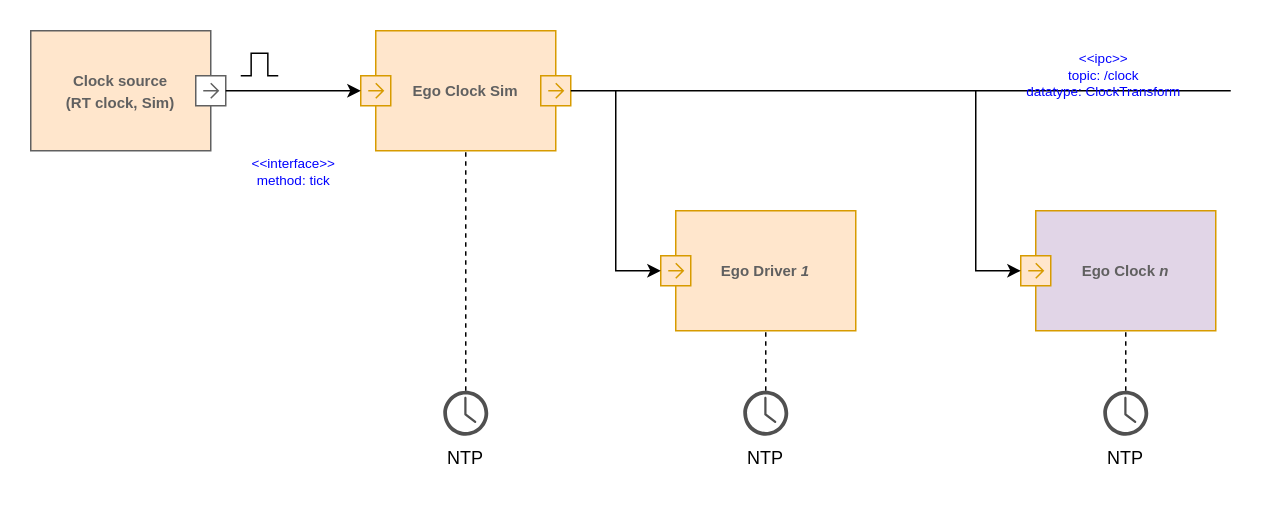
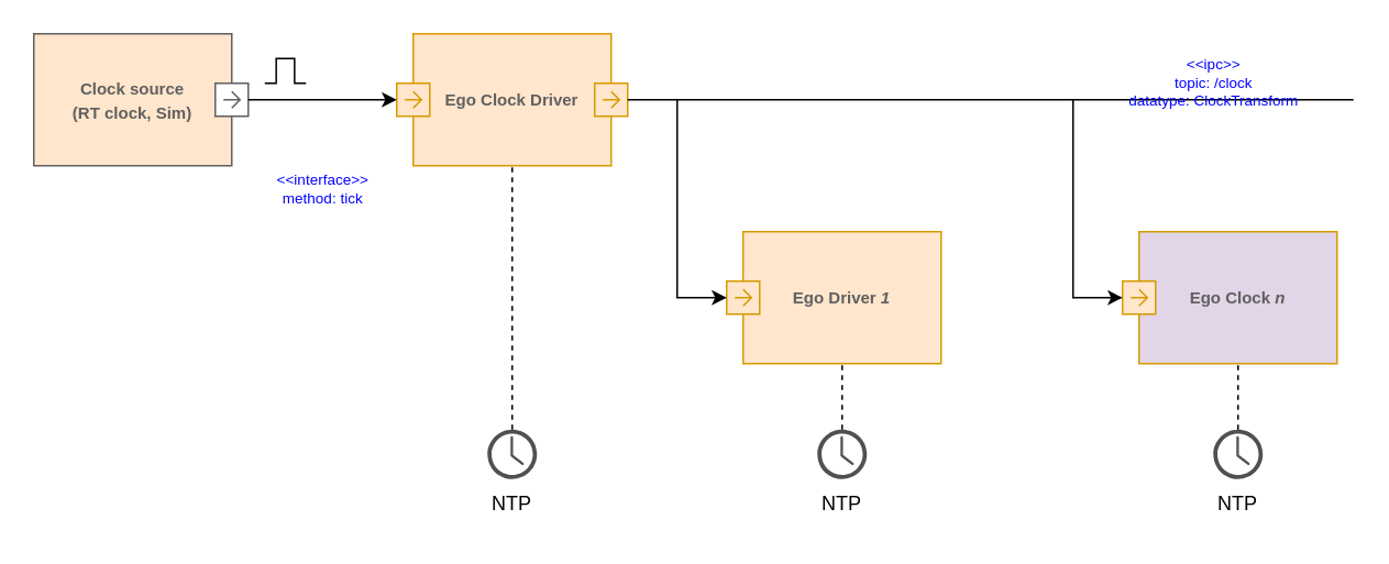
  <mxCell id="0" />
  <mxCell id="1" parent="0" />
  <mxCell id="2" value="" style="sketch=0;pointerEvents=1;shadow=0;dashed=0;html=1;strokeColor=none;fillColor=#505050;labelPosition=center;verticalLabelPosition=bottom;verticalAlign=top;outlineConnect=0;align=center;shape=mxgraph.office.concepts.clock;" vertex="1" parent="1"><mxGeometry x="295" y="260" width="30" height="30" as="geometry" /></mxCell>
- <mxCell id="3" value="&lt;font color=&quot;#606060&quot;&gt;&lt;span style=&quot;font-size: 10px;&quot;&gt;&lt;b&gt;Ego Clock Sim&lt;/b&gt;&lt;/span&gt;&lt;/font&gt;" style="rounded=0;whiteSpace=wrap;html=1;strokeColor=#d79b00;fillColor=#ffe6cc;" vertex="1" parent="1"><mxGeometry x="250" y="20" width="120" height="80" as="geometry" /></mxCell>
+ <mxCell id="3" value="&lt;font color=&quot;#606060&quot;&gt;&lt;span style=&quot;font-size: 10px;&quot;&gt;&lt;b&gt;Ego Clock Driver&lt;/b&gt;&lt;/span&gt;&lt;/font&gt;" style="rounded=0;whiteSpace=wrap;html=1;strokeColor=#d79b00;fillColor=#ffe6cc;" vertex="1" parent="1"><mxGeometry x="250" y="20" width="120" height="80" as="geometry" /></mxCell>
  <mxCell id="4" value="" style="html=1;shape=mxgraph.sysml.port;sysMLPortType=flowN;rotation=90;strokeColor=#d79b00;fillColor=#ffe6cc;" vertex="1" parent="1"><mxGeometry x="240" y="50" width="20" height="20" as="geometry" /></mxCell>
  <mxCell id="5" value="" style="html=1;shape=mxgraph.sysml.port;sysMLPortType=flowN;rotation=90;strokeColor=#d79b00;fillColor=#ffe6cc;" vertex="1" parent="1"><mxGeometry x="360" y="50" width="20" height="20" as="geometry" /></mxCell>
  <mxCell id="6" value="&lt;font color=&quot;#606060&quot;&gt;&lt;span style=&quot;font-size: 10px;&quot;&gt;&lt;b&gt;Ego Driver &lt;/b&gt;&lt;i style=&quot;&quot;&gt;&lt;b&gt;1&lt;/b&gt;&lt;/i&gt;&lt;/span&gt;&lt;/font&gt;" style="rounded=0;whiteSpace=wrap;html=1;strokeColor=#d79b00;fillColor=#ffe6cc;" vertex="1" parent="1"><mxGeometry x="450" y="140" width="120" height="80" as="geometry" /></mxCell>
  <mxCell id="7" value="" style="html=1;shape=mxgraph.sysml.port;sysMLPortType=flowN;rotation=90;strokeColor=#d79b00;fillColor=#ffe6cc;" vertex="1" parent="1"><mxGeometry x="440" y="170" width="20" height="20" as="geometry" /></mxCell>
  <mxCell id="8" value="" style="endArrow=none;html=1;rounded=0;exitX=0.5;exitY=0;exitDx=0;exitDy=0;exitPerimeter=0;" edge="1" parent="1" source="5"><mxGeometry width="50" height="50" relative="1" as="geometry"><mxPoint x="600" y="-30" as="sourcePoint" /><mxPoint x="820" y="60" as="targetPoint" /></mxGeometry></mxCell>
  <mxCell id="9" value="&lt;font&gt;&amp;lt;&amp;lt;ipc&amp;gt;&amp;gt;&lt;/font&gt;&lt;div&gt;&lt;font&gt;topic: /clock&lt;/font&gt;&lt;/div&gt;&lt;div&gt;&lt;font&gt;datatype: ClockTransform&lt;/font&gt;&lt;/div&gt;" style="text;html=1;align=center;verticalAlign=middle;resizable=0;points=[];autosize=1;strokeColor=none;fillColor=none;fontSize=9;fontColor=#0000FF;" vertex="1" parent="1"><mxGeometry x="670" y="25" width="130" height="50" as="geometry" /></mxCell>
  <mxCell id="10" value="" style="endArrow=classic;html=1;rounded=0;entryX=0.5;entryY=1;entryDx=0;entryDy=0;entryPerimeter=0;" edge="1" parent="1" target="7"><mxGeometry width="50" height="50" relative="1" as="geometry"><mxPoint x="410" y="60" as="sourcePoint" /><mxPoint x="650" y="-80" as="targetPoint" /><Array as="points"><mxPoint x="410" y="180" /></Array></mxGeometry></mxCell>
  <mxCell id="11" value="" style="sketch=0;pointerEvents=1;shadow=0;dashed=0;html=1;strokeColor=none;fillColor=#505050;labelPosition=center;verticalLabelPosition=bottom;verticalAlign=top;outlineConnect=0;align=center;shape=mxgraph.office.concepts.clock;" vertex="1" parent="1"><mxGeometry x="495" y="260" width="30" height="30" as="geometry" /></mxCell>
  <mxCell id="12" value="&lt;font&gt;&amp;lt;&amp;lt;interface&amp;gt;&amp;gt;&lt;/font&gt;&lt;div&gt;&lt;font&gt;method: tick&lt;/font&gt;&lt;/div&gt;&lt;div&gt;&lt;br&gt;&lt;/div&gt;" style="text;html=1;align=center;verticalAlign=middle;resizable=0;points=[];autosize=1;strokeColor=none;fillColor=none;fontSize=9;fontColor=#0000FF;" vertex="1" parent="1"><mxGeometry x="155" y="95" width="80" height="50" as="geometry" /></mxCell>
  <mxCell id="13" value="" style="endArrow=none;dashed=1;html=1;rounded=0;entryX=0.5;entryY=1;entryDx=0;entryDy=0;" edge="1" parent="1" source="2" target="3"><mxGeometry width="50" height="50" relative="1" as="geometry"><mxPoint x="370" y="130" as="sourcePoint" /><mxPoint x="650" y="-80" as="targetPoint" /></mxGeometry></mxCell>
  <mxCell id="14" value="" style="endArrow=none;dashed=1;html=1;rounded=0;entryX=0.5;entryY=1;entryDx=0;entryDy=0;" edge="1" parent="1" source="11" target="6"><mxGeometry width="50" height="50" relative="1" as="geometry"><mxPoint x="300" y="160" as="sourcePoint" /><mxPoint x="300" y="120" as="targetPoint" /></mxGeometry></mxCell>
  <mxCell id="15" value="NTP" style="text;html=1;align=center;verticalAlign=middle;whiteSpace=wrap;rounded=0;" vertex="1" parent="1"><mxGeometry x="280" y="290" width="60" height="30" as="geometry" /></mxCell>
  <mxCell id="16" value="NTP" style="text;html=1;align=center;verticalAlign=middle;whiteSpace=wrap;rounded=0;" vertex="1" parent="1"><mxGeometry x="480" y="290" width="60" height="30" as="geometry" /></mxCell>
  <mxCell id="17" value="&lt;font color=&quot;#606060&quot;&gt;&lt;span style=&quot;font-size: 10px;&quot;&gt;&lt;b&gt;Ego Clock &lt;i&gt;n&lt;/i&gt;&lt;/b&gt;&lt;/span&gt;&lt;/font&gt;" style="rounded=0;whiteSpace=wrap;html=1;strokeColor=#d79b00;fillColor=#e1d5e7;" vertex="1" parent="1"><mxGeometry x="690" y="140" width="120" height="80" as="geometry" /></mxCell>
  <mxCell id="18" value="" style="html=1;shape=mxgraph.sysml.port;sysMLPortType=flowN;rotation=90;strokeColor=#d79b00;fillColor=#ffe6cc;" vertex="1" parent="1"><mxGeometry x="680" y="170" width="20" height="20" as="geometry" /></mxCell>
  <mxCell id="19" value="" style="sketch=0;pointerEvents=1;shadow=0;dashed=0;html=1;strokeColor=none;fillColor=#505050;labelPosition=center;verticalLabelPosition=bottom;verticalAlign=top;outlineConnect=0;align=center;shape=mxgraph.office.concepts.clock;" vertex="1" parent="1"><mxGeometry x="735" y="260" width="30" height="30" as="geometry" /></mxCell>
  <mxCell id="20" value="" style="endArrow=none;dashed=1;html=1;rounded=0;entryX=0.5;entryY=1;entryDx=0;entryDy=0;" edge="1" parent="1" source="19" target="17"><mxGeometry width="50" height="50" relative="1" as="geometry"><mxPoint x="540" y="160" as="sourcePoint" /><mxPoint x="540" y="120" as="targetPoint" /></mxGeometry></mxCell>
  <mxCell id="21" value="NTP" style="text;html=1;align=center;verticalAlign=middle;whiteSpace=wrap;rounded=0;" vertex="1" parent="1"><mxGeometry x="720" y="290" width="60" height="30" as="geometry" /></mxCell>
  <mxCell id="22" value="" style="endArrow=classic;html=1;rounded=0;entryX=0.5;entryY=1;entryDx=0;entryDy=0;entryPerimeter=0;" edge="1" parent="1" target="18"><mxGeometry width="50" height="50" relative="1" as="geometry"><mxPoint x="650" y="60" as="sourcePoint" /><mxPoint x="430" y="230" as="targetPoint" /><Array as="points"><mxPoint x="650" y="180" /></Array></mxGeometry></mxCell>
  <mxCell id="23" value="" style="pointerEvents=1;verticalLabelPosition=bottom;shadow=0;dashed=0;align=center;html=1;verticalAlign=top;shape=mxgraph.electrical.waveforms.pulse_1;" vertex="1" parent="1"><mxGeometry x="160" y="35" width="25" height="15" as="geometry" /></mxCell>
  <mxCell id="24" value="&lt;font color=&quot;#606060&quot;&gt;&lt;span style=&quot;font-size: 10px;&quot;&gt;&lt;b&gt;Clock source&lt;/b&gt;&lt;/span&gt;&lt;/font&gt;&lt;div&gt;&lt;font color=&quot;#606060&quot;&gt;&lt;span style=&quot;font-size: 10px;&quot;&gt;&lt;b&gt;(RT clock, Sim)&lt;/b&gt;&lt;/span&gt;&lt;/font&gt;&lt;/div&gt;" style="rounded=0;whiteSpace=wrap;html=1;strokeColor=#606060;fillColor=#ffe6cc;" vertex="1" parent="1"><mxGeometry x="20" y="20" width="120" height="80" as="geometry" /></mxCell>
  <mxCell id="25" value="" style="html=1;shape=mxgraph.sysml.port;sysMLPortType=flowN;rotation=90;strokeColor=#606060;" vertex="1" parent="1"><mxGeometry x="130" y="50" width="20" height="20" as="geometry" /></mxCell>
  <mxCell id="26" style="edgeStyle=orthogonalEdgeStyle;rounded=0;orthogonalLoop=1;jettySize=auto;html=1;exitX=0.5;exitY=0;exitDx=0;exitDy=0;exitPerimeter=0;entryX=0.5;entryY=1;entryDx=0;entryDy=0;entryPerimeter=0;" edge="1" parent="1" source="25" target="4"><mxGeometry relative="1" as="geometry" /></mxCell>
